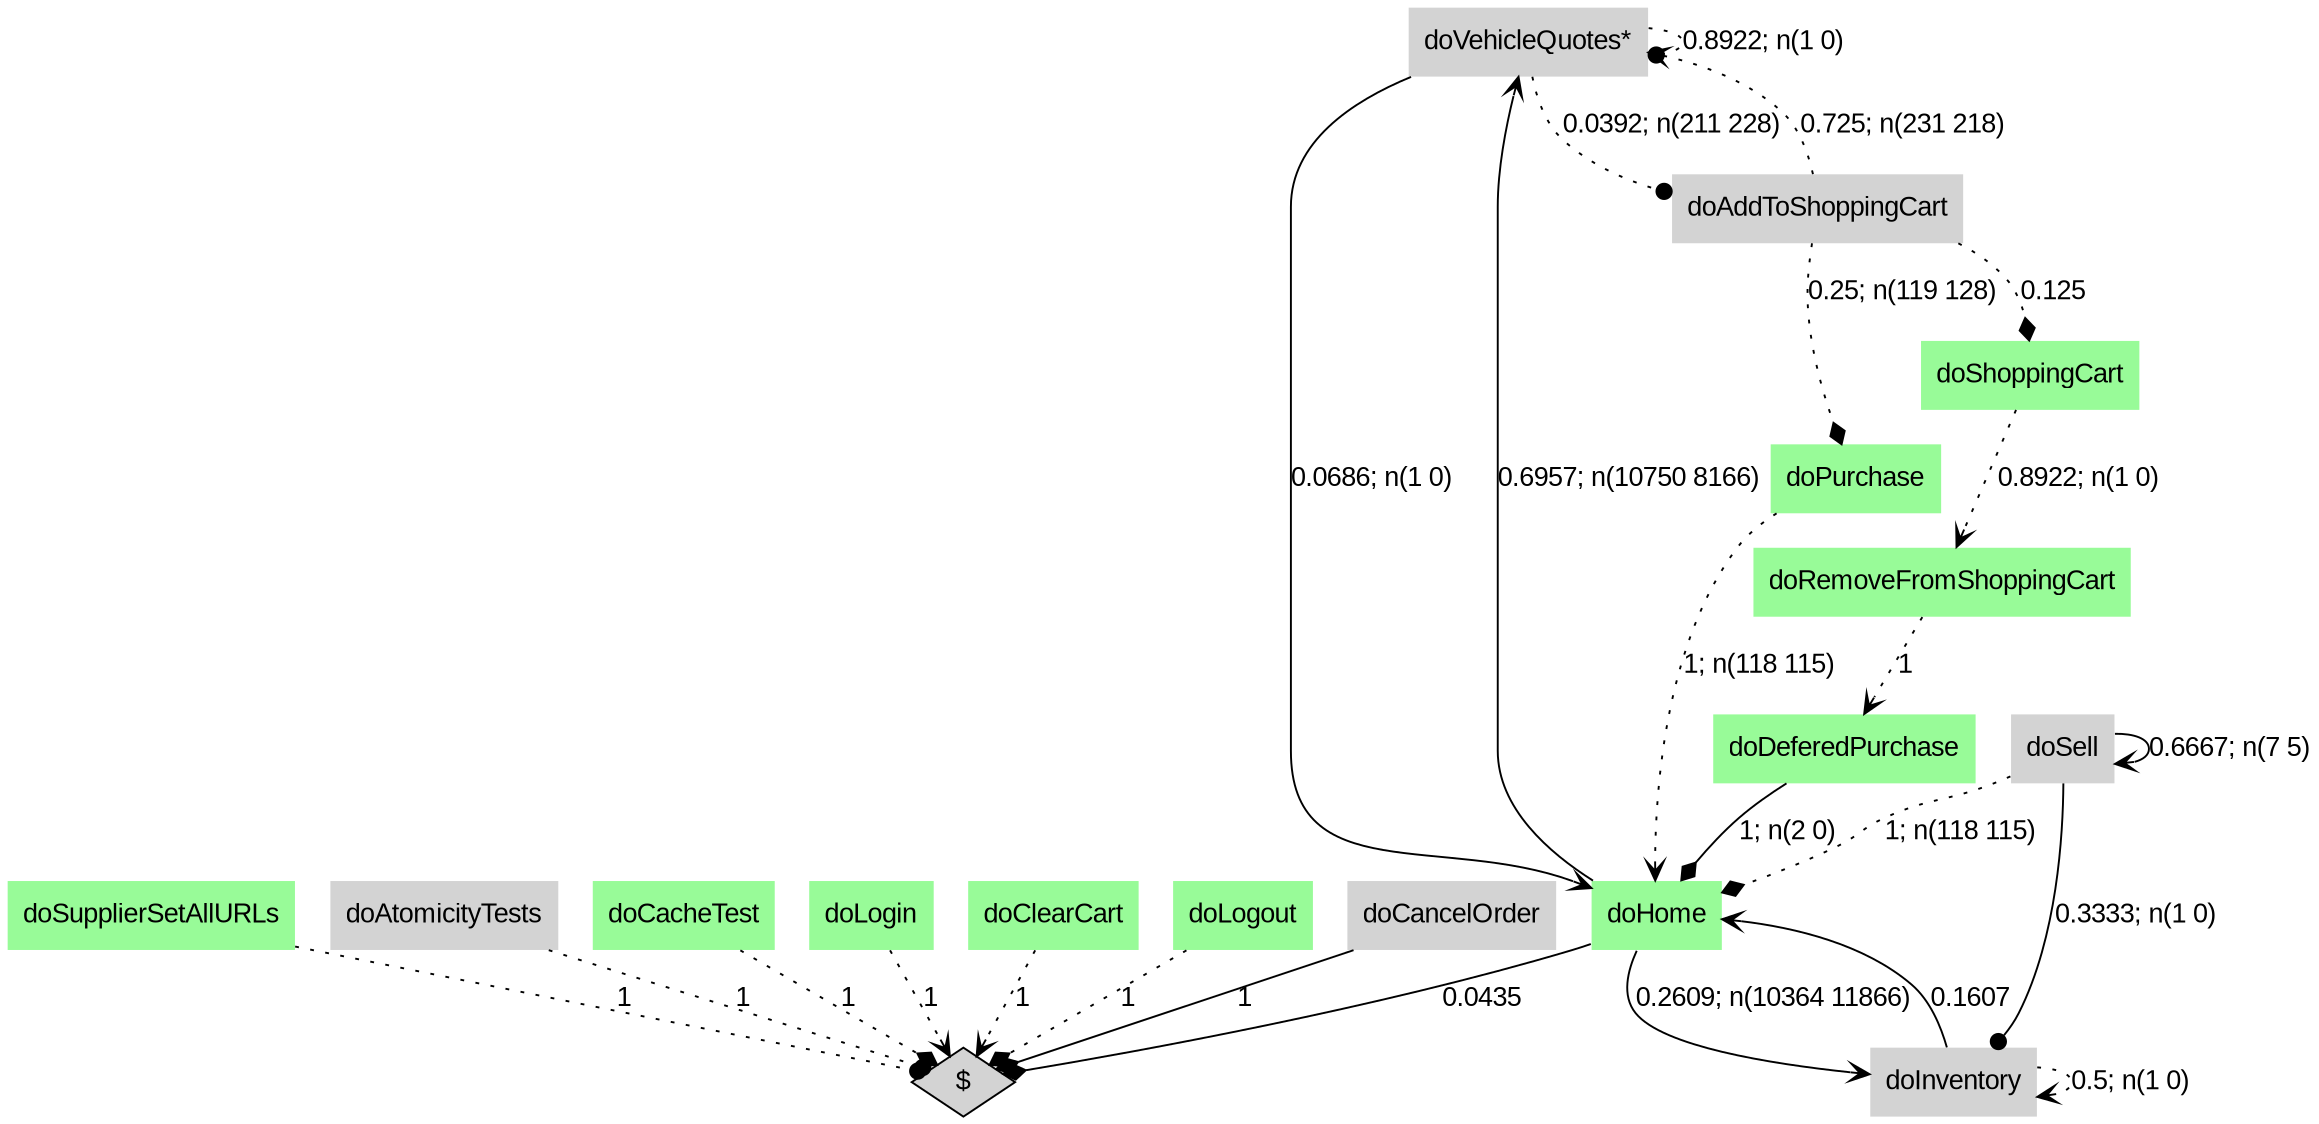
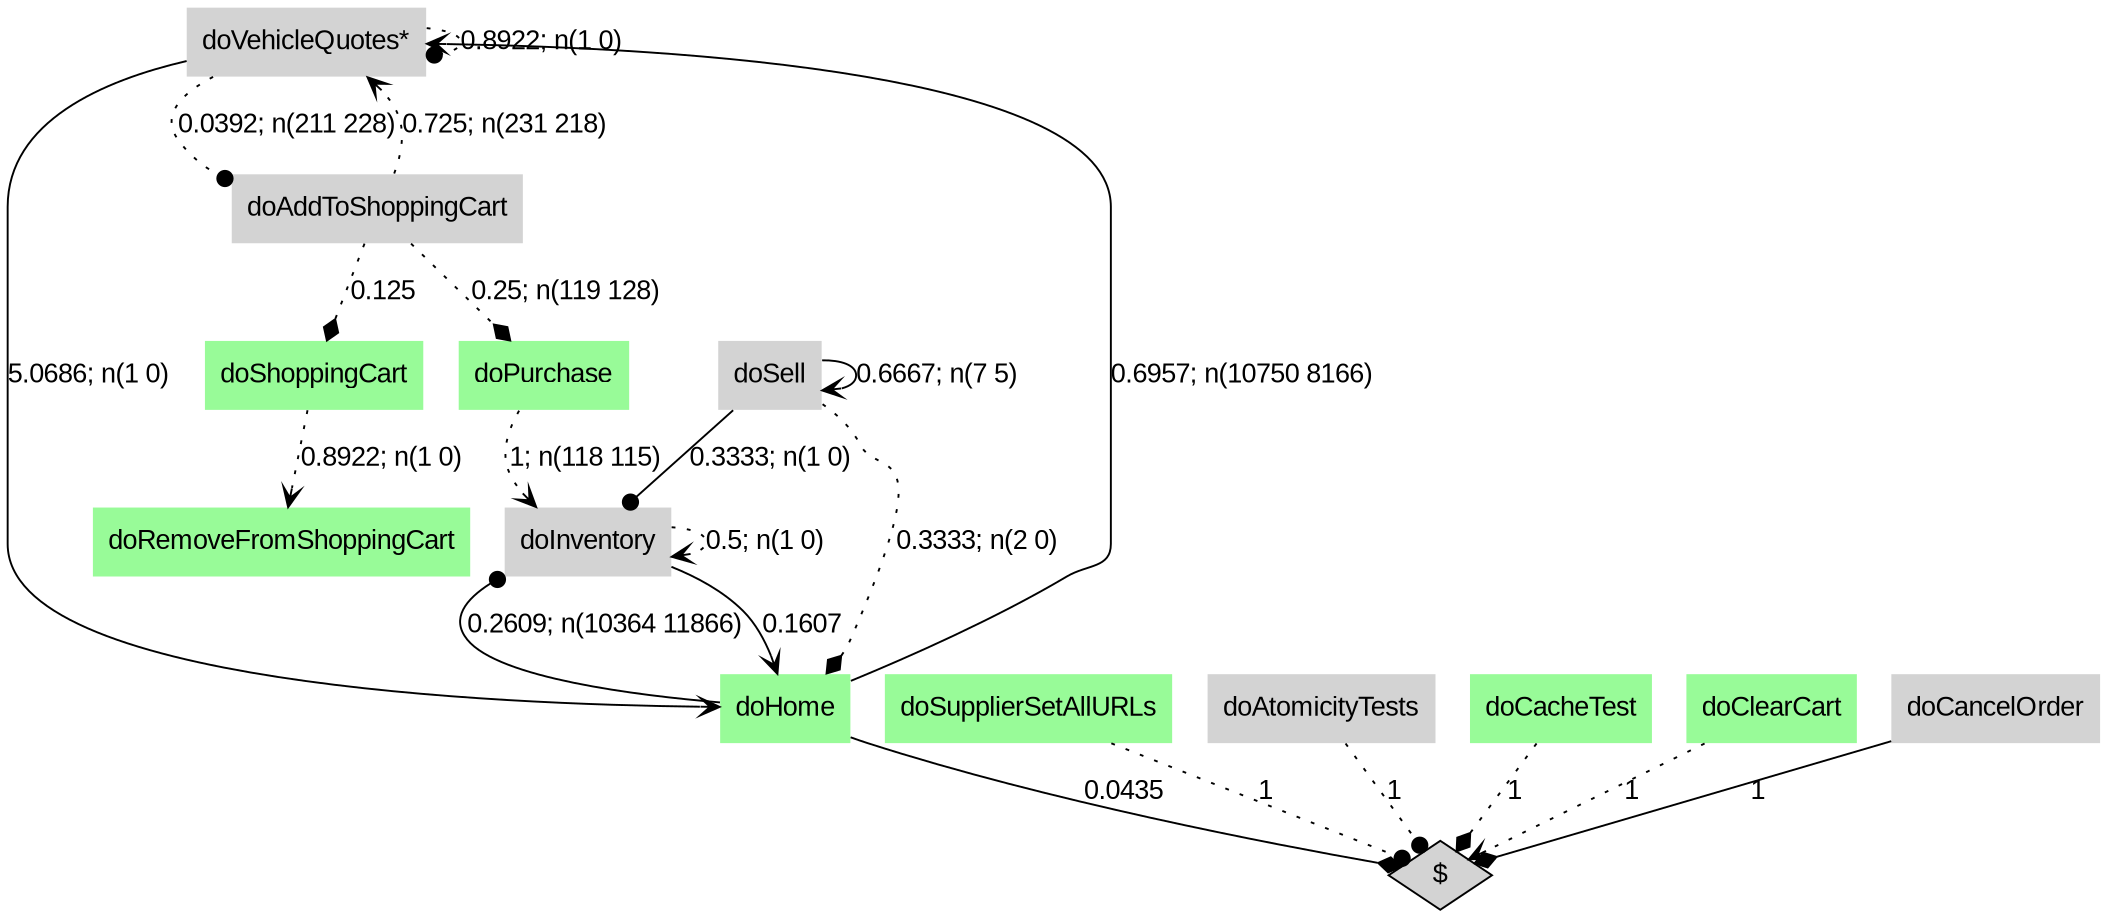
  digraph {
    fontname="Liberation Sans"
    node [fillcolor=palegreen fontname="Liberation Sans" shape=none style=filled]
    edge [arrowhead=vee fontname="Liberation Sans" style=dotted]
    n1 [fillcolor=lightgrey label="doVehicleQuotes*"]
    n2 [fillcolor=lightgrey label=doAddToShoppingCart]
    n3 [label=doHome]
    n4 [label=doShoppingCart]
    n5 [label=doPurchase]
    "$" [fillcolor=lightgrey shape=diamond]
    n7 [fillcolor=lightgrey label=doInventory]
    n8 [label=doSupplierSetAllURLs]
    n9 [fillcolor=lightgrey label=doAtomicityTests]
    n10 [label=doCacheTest]
-   n11 [label=doLogin]
    n12 [label=doRemoveFromShoppingCart]
-   n13 [label=doDeferedPurchase]
    n14 [label=doClearCart]
    n15 [fillcolor=lightgrey label=doSell]
-   n16 [label=doLogout]
    n17 [fillcolor=lightgrey label=doCancelOrder]
    n1 -> n1 [arrowhead=dot label="0.8922; n(1 0)"]
    n1 -> n2 [arrowhead=dot label="0.0392; n(211 228)"]
-   n1 -> n3 [label="0.0686; n(1 0)" style=solid]
+   n1 -> n3 [label="5.0686; n(1 0)" style=solid]
    n2 -> n1 [label="0.725; n(231 218)"]
    n2 -> n4 [arrowhead=diamond label=0.125]
    n2 -> n5 [arrowhead=diamond label="0.25; n(119 128)"]
    n3 -> n1 [label="0.6957; n(10750 8166)" style=solid]
    n3 -> "$" [arrowhead=diamond label=0.0435 style=solid]
-   n3 -> n7 [label="0.2609; n(10364 11866)" style=solid]
+   n3 -> n7 [arrowhead=dot label="0.2609; n(10364 11866)" style=solid]
    n4 -> n12 [label="0.8922; n(1 0)"]
-   n5 -> n3 [label="1; n(118 115)"]
+   n5 -> n7 [label="1; n(118 115)"]
    n7 -> n3 [label=0.1607 style=solid]
    n7 -> n7 [label="0.5; n(1 0)"]
    n8 -> "$" [arrowhead=dot label=1]
    n9 -> "$" [arrowhead=dot label=1]
    n10 -> "$" [arrowhead=diamond label=1]
-   n11 -> "$" [label=1]
-   n12 -> n13 [label=1]
-   n13 -> n3 [arrowhead=diamond label="1; n(2 0)" style=solid]
    n14 -> "$" [label=1]
-   n15 -> n3 [arrowhead=diamond label="1; n(118 115)"]
+   n15 -> n3 [arrowhead=diamond label="0.3333; n(2 0)"]
    n15 -> n7 [arrowhead=dot label="0.3333; n(1 0)" style=solid]
    n15 -> n15 [label="0.6667; n(7 5)" style=solid]
-   n16 -> "$" [arrowhead=diamond label=1]
    n17 -> "$" [arrowhead=diamond label=1 style=solid]
  }
